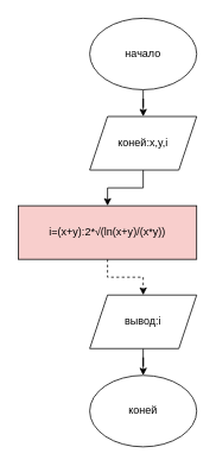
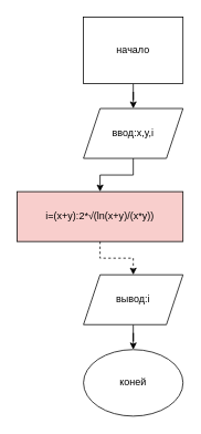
  <mxCell id="0" />
  <mxCell id="1" parent="0" />
  <mxCell id="2" value="коней" style="ellipse;whiteSpace=wrap;html=1;" vertex="1" parent="1"><mxGeometry x="100" y="420" width="120" height="80" as="geometry" /></mxCell>
  <mxCell id="3" value="" style="edgeStyle=orthogonalEdgeStyle;rounded=0;orthogonalLoop=1;jettySize=auto;html=1;" edge="1" parent="1" source="4" target="8"><mxGeometry relative="1" as="geometry" /></mxCell>
- <mxCell id="4" value="начало" style="ellipse;whiteSpace=wrap;html=1;" vertex="1" parent="1"><mxGeometry x="100" y="20" width="120" height="80" as="geometry" /></mxCell>
+ <mxCell id="4" value="начало" style="whiteSpace=wrap;html=1;rounded=0;" vertex="1" parent="1"><mxGeometry x="100" y="20" width="120" height="80" as="geometry" /></mxCell>
  <mxCell id="5" value="" style="edgeStyle=orthogonalEdgeStyle;rounded=0;orthogonalLoop=1;jettySize=auto;html=1;dashed=1;" edge="1" parent="1" source="6" target="10"><mxGeometry relative="1" as="geometry" /></mxCell>
  <mxCell id="6" value="&lt;p class=&quot;MsoNormal&quot;&gt;i=(x+y):2*√(ln(x+y)/(x*y))&lt;/p&gt;" style="rounded=0;whiteSpace=wrap;html=1;fillColor=#f8cecc;" vertex="1" parent="1"><mxGeometry x="20" y="230" width="200" height="60" as="geometry" /></mxCell>
  <mxCell id="7" value="" style="edgeStyle=orthogonalEdgeStyle;rounded=0;orthogonalLoop=1;jettySize=auto;html=1;" edge="1" parent="1" source="8" target="6"><mxGeometry relative="1" as="geometry" /></mxCell>
- <mxCell id="8" value="коней:x,y,i" style="shape=parallelogram;perimeter=parallelogramPerimeter;whiteSpace=wrap;html=1;fixedSize=1;" vertex="1" parent="1"><mxGeometry x="100" y="130" width="120" height="60" as="geometry" /></mxCell>
+ <mxCell id="8" value="ввод:x,y,i" style="shape=parallelogram;perimeter=parallelogramPerimeter;whiteSpace=wrap;html=1;fixedSize=1;" vertex="1" parent="1"><mxGeometry x="100" y="130" width="120" height="60" as="geometry" /></mxCell>
  <mxCell id="9" value="" style="edgeStyle=orthogonalEdgeStyle;rounded=0;orthogonalLoop=1;jettySize=auto;html=1;" edge="1" parent="1" source="10" target="2"><mxGeometry relative="1" as="geometry" /></mxCell>
  <mxCell id="10" value="вывод:i" style="shape=parallelogram;perimeter=parallelogramPerimeter;whiteSpace=wrap;html=1;fixedSize=1;" vertex="1" parent="1"><mxGeometry x="100" y="330" width="120" height="60" as="geometry" /></mxCell>
